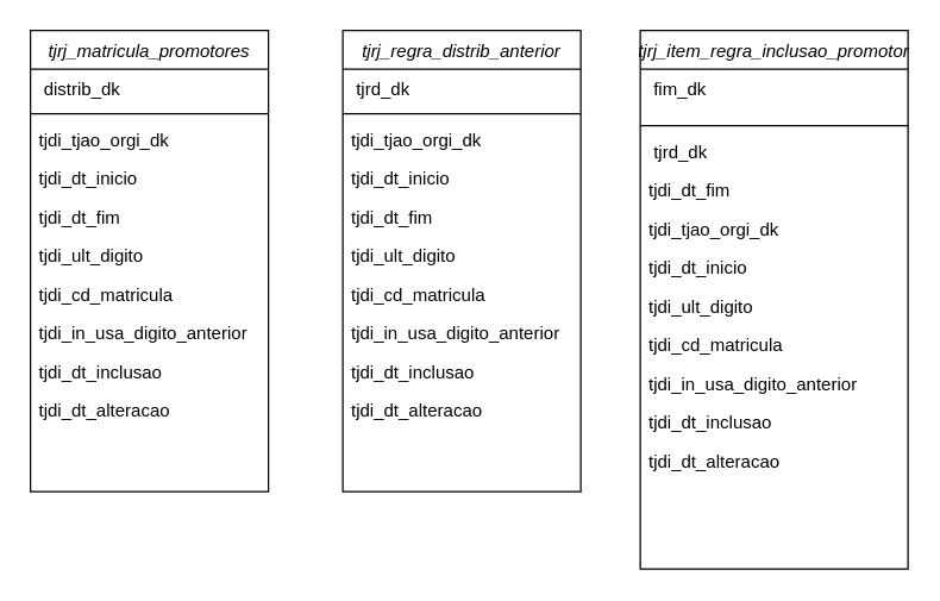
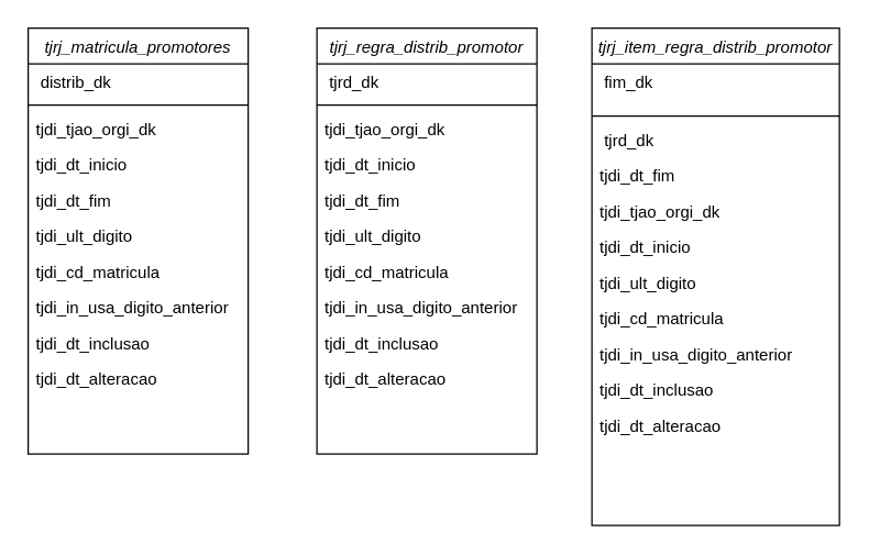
  <mxCell id="0" />
  <mxCell id="1" parent="0" />
  <mxCell id="2" value="tjrj_matricula_promotores" style="swimlane;fontStyle=2;align=center;verticalAlign=top;childLayout=stackLayout;horizontal=1;startSize=26;horizontalStack=0;resizeParent=1;resizeLast=0;collapsible=1;marginBottom=0;rounded=0;shadow=0;strokeWidth=1;" parent="1" vertex="1"><mxGeometry x="20" y="20" width="160" height="310" as="geometry"><mxRectangle x="230" y="140" width="160" height="26" as="alternateBounds" /></mxGeometry></mxCell>
  <mxCell id="3" value=" distrib_dk&#10;" style="text;align=left;verticalAlign=top;spacingLeft=4;spacingRight=4;overflow=hidden;rotatable=0;points=[[0,0.5],[1,0.5]];portConstraint=eastwest;" parent="2" vertex="1"><mxGeometry y="26" width="160" height="26" as="geometry" /></mxCell>
  <mxCell id="4" value="" style="line;html=1;strokeWidth=1;align=left;verticalAlign=middle;spacingTop=-1;spacingLeft=3;spacingRight=3;rotatable=0;labelPosition=right;points=[];portConstraint=eastwest;" parent="2" vertex="1"><mxGeometry y="52" width="160" height="8" as="geometry" /></mxCell>
  <mxCell id="5" value="tjdi_tjao_orgi_dk" style="text;align=left;verticalAlign=top;spacingLeft=4;spacingRight=4;overflow=hidden;rotatable=0;points=[[0,0.5],[1,0.5]];portConstraint=eastwest;rounded=0;shadow=0;html=0;" parent="2" vertex="1"><mxGeometry y="60" width="160" height="26" as="geometry" /></mxCell>
  <mxCell id="6" value="tjdi_dt_inicio" style="text;align=left;verticalAlign=top;spacingLeft=4;spacingRight=4;overflow=hidden;rotatable=0;points=[[0,0.5],[1,0.5]];portConstraint=eastwest;rounded=0;shadow=0;html=0;" parent="2" vertex="1"><mxGeometry y="86" width="160" height="26" as="geometry" /></mxCell>
  <mxCell id="7" value="tjdi_dt_fim" style="text;align=left;verticalAlign=top;spacingLeft=4;spacingRight=4;overflow=hidden;rotatable=0;points=[[0,0.5],[1,0.5]];portConstraint=eastwest;rounded=0;shadow=0;html=0;" vertex="1" parent="2"><mxGeometry y="112" width="160" height="26" as="geometry" /></mxCell>
  <mxCell id="8" value="tjdi_ult_digito" style="text;align=left;verticalAlign=top;spacingLeft=4;spacingRight=4;overflow=hidden;rotatable=0;points=[[0,0.5],[1,0.5]];portConstraint=eastwest;rounded=0;shadow=0;html=0;" vertex="1" parent="2"><mxGeometry y="138" width="160" height="26" as="geometry" /></mxCell>
  <mxCell id="9" value="tjdi_cd_matricula" style="text;align=left;verticalAlign=top;spacingLeft=4;spacingRight=4;overflow=hidden;rotatable=0;points=[[0,0.5],[1,0.5]];portConstraint=eastwest;rounded=0;shadow=0;html=0;" vertex="1" parent="2"><mxGeometry y="164" width="160" height="26" as="geometry" /></mxCell>
  <mxCell id="10" value="tjdi_in_usa_digito_anterior" style="text;align=left;verticalAlign=top;spacingLeft=4;spacingRight=4;overflow=hidden;rotatable=0;points=[[0,0.5],[1,0.5]];portConstraint=eastwest;rounded=0;shadow=0;html=0;" vertex="1" parent="2"><mxGeometry y="190" width="160" height="26" as="geometry" /></mxCell>
  <mxCell id="11" value="tjdi_dt_inclusao" style="text;align=left;verticalAlign=top;spacingLeft=4;spacingRight=4;overflow=hidden;rotatable=0;points=[[0,0.5],[1,0.5]];portConstraint=eastwest;rounded=0;shadow=0;html=0;" vertex="1" parent="2"><mxGeometry y="216" width="160" height="26" as="geometry" /></mxCell>
  <mxCell id="12" value="tjdi_dt_alteracao" style="text;align=left;verticalAlign=top;spacingLeft=4;spacingRight=4;overflow=hidden;rotatable=0;points=[[0,0.5],[1,0.5]];portConstraint=eastwest;rounded=0;shadow=0;html=0;" vertex="1" parent="2"><mxGeometry y="242" width="160" height="26" as="geometry" /></mxCell>
- <mxCell id="13" value="tjrj_regra_distrib_anterior" style="swimlane;fontStyle=2;align=center;verticalAlign=top;childLayout=stackLayout;horizontal=1;startSize=26;horizontalStack=0;resizeParent=1;resizeLast=0;collapsible=1;marginBottom=0;rounded=0;shadow=0;strokeWidth=1;" vertex="1" parent="1"><mxGeometry x="230" y="20" width="160" height="310" as="geometry"><mxRectangle x="230" y="140" width="160" height="26" as="alternateBounds" /></mxGeometry></mxCell>
+ <mxCell id="13" value="tjrj_regra_distrib_promotor" style="swimlane;fontStyle=2;align=center;verticalAlign=top;childLayout=stackLayout;horizontal=1;startSize=26;horizontalStack=0;resizeParent=1;resizeLast=0;collapsible=1;marginBottom=0;rounded=0;shadow=0;strokeWidth=1;" vertex="1" parent="1"><mxGeometry x="230" y="20" width="160" height="310" as="geometry"><mxRectangle x="230" y="140" width="160" height="26" as="alternateBounds" /></mxGeometry></mxCell>
  <mxCell id="14" value=" tjrd_dk&#10;" style="text;align=left;verticalAlign=top;spacingLeft=4;spacingRight=4;overflow=hidden;rotatable=0;points=[[0,0.5],[1,0.5]];portConstraint=eastwest;" vertex="1" parent="13"><mxGeometry y="26" width="160" height="26" as="geometry" /></mxCell>
  <mxCell id="15" value="" style="line;html=1;strokeWidth=1;align=left;verticalAlign=middle;spacingTop=-1;spacingLeft=3;spacingRight=3;rotatable=0;labelPosition=right;points=[];portConstraint=eastwest;" vertex="1" parent="13"><mxGeometry y="52" width="160" height="8" as="geometry" /></mxCell>
  <mxCell id="16" value="tjdi_tjao_orgi_dk" style="text;align=left;verticalAlign=top;spacingLeft=4;spacingRight=4;overflow=hidden;rotatable=0;points=[[0,0.5],[1,0.5]];portConstraint=eastwest;rounded=0;shadow=0;html=0;" vertex="1" parent="13"><mxGeometry y="60" width="160" height="26" as="geometry" /></mxCell>
  <mxCell id="17" value="tjdi_dt_inicio" style="text;align=left;verticalAlign=top;spacingLeft=4;spacingRight=4;overflow=hidden;rotatable=0;points=[[0,0.5],[1,0.5]];portConstraint=eastwest;rounded=0;shadow=0;html=0;" vertex="1" parent="13"><mxGeometry y="86" width="160" height="26" as="geometry" /></mxCell>
  <mxCell id="18" value="tjdi_dt_fim" style="text;align=left;verticalAlign=top;spacingLeft=4;spacingRight=4;overflow=hidden;rotatable=0;points=[[0,0.5],[1,0.5]];portConstraint=eastwest;rounded=0;shadow=0;html=0;" vertex="1" parent="13"><mxGeometry y="112" width="160" height="26" as="geometry" /></mxCell>
  <mxCell id="19" value="tjdi_ult_digito" style="text;align=left;verticalAlign=top;spacingLeft=4;spacingRight=4;overflow=hidden;rotatable=0;points=[[0,0.5],[1,0.5]];portConstraint=eastwest;rounded=0;shadow=0;html=0;" vertex="1" parent="13"><mxGeometry y="138" width="160" height="26" as="geometry" /></mxCell>
  <mxCell id="20" value="tjdi_cd_matricula" style="text;align=left;verticalAlign=top;spacingLeft=4;spacingRight=4;overflow=hidden;rotatable=0;points=[[0,0.5],[1,0.5]];portConstraint=eastwest;rounded=0;shadow=0;html=0;" vertex="1" parent="13"><mxGeometry y="164" width="160" height="26" as="geometry" /></mxCell>
  <mxCell id="21" value="tjdi_in_usa_digito_anterior" style="text;align=left;verticalAlign=top;spacingLeft=4;spacingRight=4;overflow=hidden;rotatable=0;points=[[0,0.5],[1,0.5]];portConstraint=eastwest;rounded=0;shadow=0;html=0;" vertex="1" parent="13"><mxGeometry y="190" width="160" height="26" as="geometry" /></mxCell>
  <mxCell id="22" value="tjdi_dt_inclusao" style="text;align=left;verticalAlign=top;spacingLeft=4;spacingRight=4;overflow=hidden;rotatable=0;points=[[0,0.5],[1,0.5]];portConstraint=eastwest;rounded=0;shadow=0;html=0;" vertex="1" parent="13"><mxGeometry y="216" width="160" height="26" as="geometry" /></mxCell>
  <mxCell id="23" value="tjdi_dt_alteracao" style="text;align=left;verticalAlign=top;spacingLeft=4;spacingRight=4;overflow=hidden;rotatable=0;points=[[0,0.5],[1,0.5]];portConstraint=eastwest;rounded=0;shadow=0;html=0;" vertex="1" parent="13"><mxGeometry y="242" width="160" height="26" as="geometry" /></mxCell>
- <mxCell id="24" value="tjrj_item_regra_inclusao_promotor" style="swimlane;fontStyle=2;align=center;verticalAlign=top;childLayout=stackLayout;horizontal=1;startSize=26;horizontalStack=0;resizeParent=1;resizeLast=0;collapsible=1;marginBottom=0;rounded=0;shadow=0;strokeWidth=1;" vertex="1" parent="1"><mxGeometry x="430" y="20" width="180" height="362" as="geometry"><mxRectangle x="230" y="140" width="160" height="26" as="alternateBounds" /></mxGeometry></mxCell>
+ <mxCell id="24" value="tjrj_item_regra_distrib_promotor" style="swimlane;fontStyle=2;align=center;verticalAlign=top;childLayout=stackLayout;horizontal=1;startSize=26;horizontalStack=0;resizeParent=1;resizeLast=0;collapsible=1;marginBottom=0;rounded=0;shadow=0;strokeWidth=1;" vertex="1" parent="1"><mxGeometry x="430" y="20" width="180" height="362" as="geometry"><mxRectangle x="230" y="140" width="160" height="26" as="alternateBounds" /></mxGeometry></mxCell>
  <mxCell id="25" value=" fim_dk&#10;" style="text;align=left;verticalAlign=top;spacingLeft=4;spacingRight=4;overflow=hidden;rotatable=0;points=[[0,0.5],[1,0.5]];portConstraint=eastwest;" vertex="1" parent="24"><mxGeometry y="26" width="180" height="34" as="geometry" /></mxCell>
  <mxCell id="26" value="" style="line;html=1;strokeWidth=1;align=left;verticalAlign=middle;spacingTop=-1;spacingLeft=3;spacingRight=3;rotatable=0;labelPosition=right;points=[];portConstraint=eastwest;" vertex="1" parent="24"><mxGeometry y="60" width="180" height="8" as="geometry" /></mxCell>
  <mxCell id="27" value=" tjrd_dk&#10;" style="text;align=left;verticalAlign=top;spacingLeft=4;spacingRight=4;overflow=hidden;rotatable=0;points=[[0,0.5],[1,0.5]];portConstraint=eastwest;rounded=0;shadow=0;html=0;" vertex="1" parent="24"><mxGeometry y="68" width="180" height="26" as="geometry" /></mxCell>
  <mxCell id="28" value="tjdi_dt_fim" style="text;align=left;verticalAlign=top;spacingLeft=4;spacingRight=4;overflow=hidden;rotatable=0;points=[[0,0.5],[1,0.5]];portConstraint=eastwest;rounded=0;shadow=0;html=0;" vertex="1" parent="24"><mxGeometry y="94" width="180" height="26" as="geometry" /></mxCell>
  <mxCell id="29" value="tjdi_tjao_orgi_dk" style="text;align=left;verticalAlign=top;spacingLeft=4;spacingRight=4;overflow=hidden;rotatable=0;points=[[0,0.5],[1,0.5]];portConstraint=eastwest;rounded=0;shadow=0;html=0;" vertex="1" parent="24"><mxGeometry y="120" width="180" height="26" as="geometry" /></mxCell>
  <mxCell id="30" value="tjdi_dt_inicio" style="text;align=left;verticalAlign=top;spacingLeft=4;spacingRight=4;overflow=hidden;rotatable=0;points=[[0,0.5],[1,0.5]];portConstraint=eastwest;rounded=0;shadow=0;html=0;" vertex="1" parent="24"><mxGeometry y="146" width="180" height="26" as="geometry" /></mxCell>
  <mxCell id="31" value="tjdi_ult_digito" style="text;align=left;verticalAlign=top;spacingLeft=4;spacingRight=4;overflow=hidden;rotatable=0;points=[[0,0.5],[1,0.5]];portConstraint=eastwest;rounded=0;shadow=0;html=0;" vertex="1" parent="24"><mxGeometry y="172" width="180" height="26" as="geometry" /></mxCell>
  <mxCell id="32" value="tjdi_cd_matricula" style="text;align=left;verticalAlign=top;spacingLeft=4;spacingRight=4;overflow=hidden;rotatable=0;points=[[0,0.5],[1,0.5]];portConstraint=eastwest;rounded=0;shadow=0;html=0;" vertex="1" parent="24"><mxGeometry y="198" width="180" height="26" as="geometry" /></mxCell>
  <mxCell id="33" value="tjdi_in_usa_digito_anterior" style="text;align=left;verticalAlign=top;spacingLeft=4;spacingRight=4;overflow=hidden;rotatable=0;points=[[0,0.5],[1,0.5]];portConstraint=eastwest;rounded=0;shadow=0;html=0;" vertex="1" parent="24"><mxGeometry y="224" width="180" height="26" as="geometry" /></mxCell>
  <mxCell id="34" value="tjdi_dt_inclusao" style="text;align=left;verticalAlign=top;spacingLeft=4;spacingRight=4;overflow=hidden;rotatable=0;points=[[0,0.5],[1,0.5]];portConstraint=eastwest;rounded=0;shadow=0;html=0;" vertex="1" parent="24"><mxGeometry y="250" width="180" height="26" as="geometry" /></mxCell>
  <mxCell id="35" value="tjdi_dt_alteracao" style="text;align=left;verticalAlign=top;spacingLeft=4;spacingRight=4;overflow=hidden;rotatable=0;points=[[0,0.5],[1,0.5]];portConstraint=eastwest;rounded=0;shadow=0;html=0;" vertex="1" parent="24"><mxGeometry y="276" width="180" height="26" as="geometry" /></mxCell>
